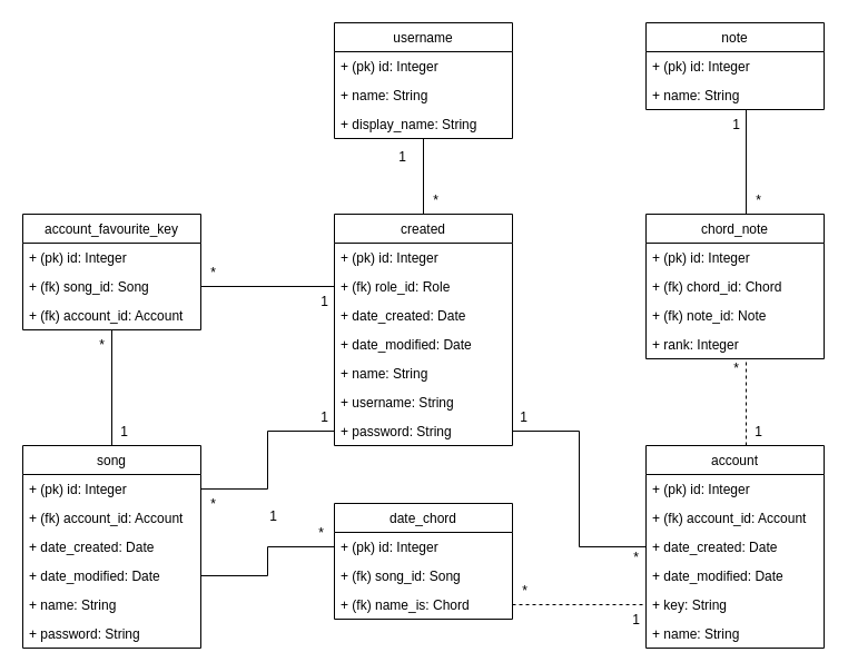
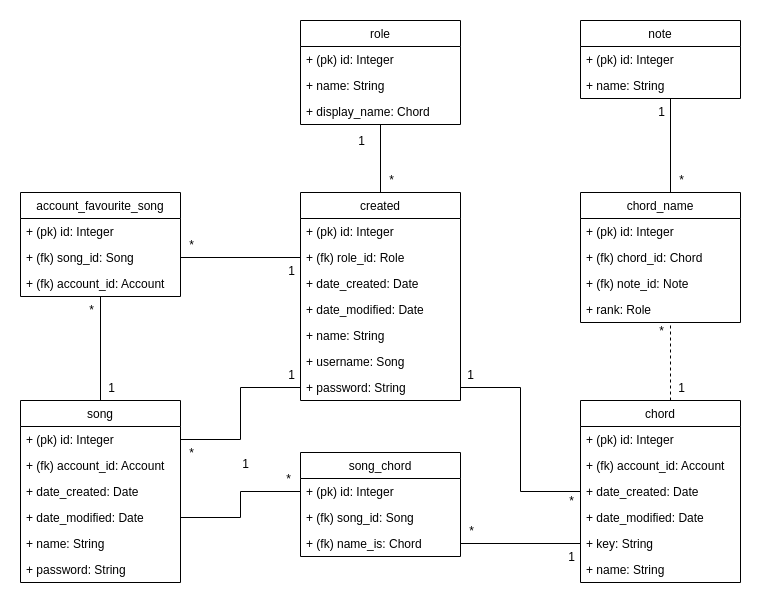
  <mxCell id="0" />
  <mxCell id="1" parent="0" />
  <mxCell id="2" value="" style="edgeStyle=orthogonalEdgeStyle;rounded=0;orthogonalLoop=1;jettySize=auto;html=1;endArrow=none;endFill=0;" parent="1" source="5" target="13" edge="1"><mxGeometry relative="1" as="geometry" /></mxCell>
  <mxCell id="3" value="1" style="text;html=1;resizable=0;points=[];align=center;verticalAlign=middle;labelBackgroundColor=#ffffff;" parent="2" vertex="1" connectable="0"><mxGeometry x="0.735" y="-3" relative="1" as="geometry"><mxPoint x="-23" y="7" as="offset" /></mxGeometry></mxCell>
  <mxCell id="4" value="*" style="text;html=1;resizable=0;points=[];align=center;verticalAlign=middle;labelBackgroundColor=#ffffff;" parent="2" vertex="1" connectable="0"><mxGeometry x="-0.541" y="-3" relative="1" as="geometry"><mxPoint x="7" y="3" as="offset" /></mxGeometry></mxCell>
  <mxCell id="5" value="created" style="swimlane;fontStyle=0;childLayout=stackLayout;horizontal=1;startSize=26;fillColor=none;horizontalStack=0;resizeParent=1;resizeParentMax=0;resizeLast=0;collapsible=1;marginBottom=0;" parent="1" vertex="1"><mxGeometry x="300" y="192" width="160" height="208" as="geometry"><mxRectangle x="270" y="35" width="70" height="26" as="alternateBounds" /></mxGeometry></mxCell>
  <mxCell id="6" value="+ (pk) id: Integer&#10;" style="text;strokeColor=none;fillColor=none;align=left;verticalAlign=top;spacingLeft=4;spacingRight=4;overflow=hidden;rotatable=0;points=[[0,0.5],[1,0.5]];portConstraint=eastwest;" parent="5" vertex="1"><mxGeometry y="26" width="160" height="26" as="geometry" /></mxCell>
  <mxCell id="7" value="+ (fk) role_id: Role" style="text;strokeColor=none;fillColor=none;align=left;verticalAlign=top;spacingLeft=4;spacingRight=4;overflow=hidden;rotatable=0;points=[[0,0.5],[1,0.5]];portConstraint=eastwest;" parent="5" vertex="1"><mxGeometry y="52" width="160" height="26" as="geometry" /></mxCell>
  <mxCell id="8" value="+ date_created: Date" style="text;strokeColor=none;fillColor=none;align=left;verticalAlign=top;spacingLeft=4;spacingRight=4;overflow=hidden;rotatable=0;points=[[0,0.5],[1,0.5]];portConstraint=eastwest;" parent="5" vertex="1"><mxGeometry y="78" width="160" height="26" as="geometry" /></mxCell>
  <mxCell id="9" value="+ date_modified: Date" style="text;strokeColor=none;fillColor=none;align=left;verticalAlign=top;spacingLeft=4;spacingRight=4;overflow=hidden;rotatable=0;points=[[0,0.5],[1,0.5]];portConstraint=eastwest;" parent="5" vertex="1"><mxGeometry y="104" width="160" height="26" as="geometry" /></mxCell>
  <mxCell id="10" value="+ name: String" style="text;strokeColor=none;fillColor=none;align=left;verticalAlign=top;spacingLeft=4;spacingRight=4;overflow=hidden;rotatable=0;points=[[0,0.5],[1,0.5]];portConstraint=eastwest;" parent="5" vertex="1"><mxGeometry y="130" width="160" height="26" as="geometry" /></mxCell>
- <mxCell id="11" value="+ username: String" style="text;strokeColor=none;fillColor=none;align=left;verticalAlign=top;spacingLeft=4;spacingRight=4;overflow=hidden;rotatable=0;points=[[0,0.5],[1,0.5]];portConstraint=eastwest;" parent="5" vertex="1"><mxGeometry y="156" width="160" height="26" as="geometry" /></mxCell>
+ <mxCell id="11" value="+ username: Song" style="text;strokeColor=none;fillColor=none;align=left;verticalAlign=top;spacingLeft=4;spacingRight=4;overflow=hidden;rotatable=0;points=[[0,0.5],[1,0.5]];portConstraint=eastwest;" parent="5" vertex="1"><mxGeometry y="156" width="160" height="26" as="geometry" /></mxCell>
  <mxCell id="12" value="+ password: String" style="text;strokeColor=none;fillColor=none;align=left;verticalAlign=top;spacingLeft=4;spacingRight=4;overflow=hidden;rotatable=0;points=[[0,0.5],[1,0.5]];portConstraint=eastwest;" parent="5" vertex="1"><mxGeometry y="182" width="160" height="26" as="geometry" /></mxCell>
- <mxCell id="13" value="username" style="swimlane;fontStyle=0;childLayout=stackLayout;horizontal=1;startSize=26;fillColor=none;horizontalStack=0;resizeParent=1;resizeParentMax=0;resizeLast=0;collapsible=1;marginBottom=0;" parent="1" vertex="1"><mxGeometry x="300" y="20" width="160" height="104" as="geometry"><mxRectangle x="270" y="35" width="70" height="26" as="alternateBounds" /></mxGeometry></mxCell>
+ <mxCell id="13" value="role" style="swimlane;fontStyle=0;childLayout=stackLayout;horizontal=1;startSize=26;fillColor=none;horizontalStack=0;resizeParent=1;resizeParentMax=0;resizeLast=0;collapsible=1;marginBottom=0;" parent="1" vertex="1"><mxGeometry x="300" y="20" width="160" height="104" as="geometry"><mxRectangle x="270" y="35" width="70" height="26" as="alternateBounds" /></mxGeometry></mxCell>
  <mxCell id="14" value="+ (pk) id: Integer&#10;" style="text;strokeColor=none;fillColor=none;align=left;verticalAlign=top;spacingLeft=4;spacingRight=4;overflow=hidden;rotatable=0;points=[[0,0.5],[1,0.5]];portConstraint=eastwest;" parent="13" vertex="1"><mxGeometry y="26" width="160" height="26" as="geometry" /></mxCell>
  <mxCell id="15" value="+ name: String" style="text;strokeColor=none;fillColor=none;align=left;verticalAlign=top;spacingLeft=4;spacingRight=4;overflow=hidden;rotatable=0;points=[[0,0.5],[1,0.5]];portConstraint=eastwest;" parent="13" vertex="1"><mxGeometry y="52" width="160" height="26" as="geometry" /></mxCell>
- <mxCell id="16" value="+ display_name: String" style="text;strokeColor=none;fillColor=none;align=left;verticalAlign=top;spacingLeft=4;spacingRight=4;overflow=hidden;rotatable=0;points=[[0,0.5],[1,0.5]];portConstraint=eastwest;" parent="13" vertex="1"><mxGeometry y="78" width="160" height="26" as="geometry" /></mxCell>
+ <mxCell id="16" value="+ display_name: Chord" style="text;strokeColor=none;fillColor=none;align=left;verticalAlign=top;spacingLeft=4;spacingRight=4;overflow=hidden;rotatable=0;points=[[0,0.5],[1,0.5]];portConstraint=eastwest;" parent="13" vertex="1"><mxGeometry y="78" width="160" height="26" as="geometry" /></mxCell>
  <mxCell id="17" value="note" style="swimlane;fontStyle=0;childLayout=stackLayout;horizontal=1;startSize=26;fillColor=none;horizontalStack=0;resizeParent=1;resizeParentMax=0;resizeLast=0;collapsible=1;marginBottom=0;" parent="1" vertex="1"><mxGeometry x="580" y="20" width="160" height="78" as="geometry"><mxRectangle x="270" y="35" width="70" height="26" as="alternateBounds" /></mxGeometry></mxCell>
  <mxCell id="18" value="+ (pk) id: Integer&#10;" style="text;strokeColor=none;fillColor=none;align=left;verticalAlign=top;spacingLeft=4;spacingRight=4;overflow=hidden;rotatable=0;points=[[0,0.5],[1,0.5]];portConstraint=eastwest;" parent="17" vertex="1"><mxGeometry y="26" width="160" height="26" as="geometry" /></mxCell>
  <mxCell id="19" value="+ name: String" style="text;strokeColor=none;fillColor=none;align=left;verticalAlign=top;spacingLeft=4;spacingRight=4;overflow=hidden;rotatable=0;points=[[0,0.5],[1,0.5]];portConstraint=eastwest;" parent="17" vertex="1"><mxGeometry y="52" width="160" height="26" as="geometry" /></mxCell>
  <mxCell id="20" value="" style="edgeStyle=orthogonalEdgeStyle;rounded=0;orthogonalLoop=1;jettySize=auto;html=1;endArrow=none;endFill=0;dashed=1;" parent="1" source="23" target="33" edge="1"><mxGeometry relative="1" as="geometry"><Array as="points"><mxPoint x="670" y="360" /><mxPoint x="670" y="360" /></Array></mxGeometry></mxCell>
  <mxCell id="21" value="1" style="text;html=1;resizable=0;points=[];align=center;verticalAlign=middle;labelBackgroundColor=#ffffff;" parent="20" vertex="1" connectable="0"><mxGeometry x="0.015" y="-26" relative="1" as="geometry"><mxPoint x="-16" y="27" as="offset" /></mxGeometry></mxCell>
  <mxCell id="22" value="*" style="text;html=1;resizable=0;points=[];align=center;verticalAlign=middle;labelBackgroundColor=#ffffff;" parent="20" vertex="1" connectable="0"><mxGeometry x="0.815" y="2" relative="1" as="geometry"><mxPoint x="-8" y="1" as="offset" /></mxGeometry></mxCell>
- <mxCell id="23" value="account" style="swimlane;fontStyle=0;childLayout=stackLayout;horizontal=1;startSize=26;fillColor=none;horizontalStack=0;resizeParent=1;resizeParentMax=0;resizeLast=0;collapsible=1;marginBottom=0;" parent="1" vertex="1"><mxGeometry x="580" y="400" width="160" height="182" as="geometry"><mxRectangle x="270" y="35" width="70" height="26" as="alternateBounds" /></mxGeometry></mxCell>
+ <mxCell id="23" value="chord" style="swimlane;fontStyle=0;childLayout=stackLayout;horizontal=1;startSize=26;fillColor=none;horizontalStack=0;resizeParent=1;resizeParentMax=0;resizeLast=0;collapsible=1;marginBottom=0;" parent="1" vertex="1"><mxGeometry x="580" y="400" width="160" height="182" as="geometry"><mxRectangle x="270" y="35" width="70" height="26" as="alternateBounds" /></mxGeometry></mxCell>
  <mxCell id="24" value="+ (pk) id: Integer&#10;" style="text;strokeColor=none;fillColor=none;align=left;verticalAlign=top;spacingLeft=4;spacingRight=4;overflow=hidden;rotatable=0;points=[[0,0.5],[1,0.5]];portConstraint=eastwest;" parent="23" vertex="1"><mxGeometry y="26" width="160" height="26" as="geometry" /></mxCell>
  <mxCell id="25" value="+ (fk) account_id: Account" style="text;strokeColor=none;fillColor=none;align=left;verticalAlign=top;spacingLeft=4;spacingRight=4;overflow=hidden;rotatable=0;points=[[0,0.5],[1,0.5]];portConstraint=eastwest;" parent="23" vertex="1"><mxGeometry y="52" width="160" height="26" as="geometry" /></mxCell>
  <mxCell id="26" value="+ date_created: Date" style="text;strokeColor=none;fillColor=none;align=left;verticalAlign=top;spacingLeft=4;spacingRight=4;overflow=hidden;rotatable=0;points=[[0,0.5],[1,0.5]];portConstraint=eastwest;" parent="23" vertex="1"><mxGeometry y="78" width="160" height="26" as="geometry" /></mxCell>
  <mxCell id="27" value="+ date_modified: Date" style="text;strokeColor=none;fillColor=none;align=left;verticalAlign=top;spacingLeft=4;spacingRight=4;overflow=hidden;rotatable=0;points=[[0,0.5],[1,0.5]];portConstraint=eastwest;" parent="23" vertex="1"><mxGeometry y="104" width="160" height="26" as="geometry" /></mxCell>
  <mxCell id="28" value="+ key: String" style="text;strokeColor=none;fillColor=none;align=left;verticalAlign=top;spacingLeft=4;spacingRight=4;overflow=hidden;rotatable=0;points=[[0,0.5],[1,0.5]];portConstraint=eastwest;" parent="23" vertex="1"><mxGeometry y="130" width="160" height="26" as="geometry" /></mxCell>
  <mxCell id="29" value="+ name: String" style="text;strokeColor=none;fillColor=none;align=left;verticalAlign=top;spacingLeft=4;spacingRight=4;overflow=hidden;rotatable=0;points=[[0,0.5],[1,0.5]];portConstraint=eastwest;" parent="23" vertex="1"><mxGeometry y="156" width="160" height="26" as="geometry" /></mxCell>
  <mxCell id="30" style="edgeStyle=orthogonalEdgeStyle;rounded=0;orthogonalLoop=1;jettySize=auto;html=1;endArrow=none;endFill=0;" parent="1" source="33" edge="1"><mxGeometry relative="1" as="geometry"><mxPoint x="682" y="98" as="targetPoint" /><Array as="points"><mxPoint x="670" y="98" /></Array></mxGeometry></mxCell>
  <mxCell id="31" value="*" style="text;html=1;resizable=0;points=[];align=center;verticalAlign=middle;labelBackgroundColor=#ffffff;" parent="30" vertex="1" connectable="0"><mxGeometry x="-0.66" y="-1" relative="1" as="geometry"><mxPoint x="9" y="5.5" as="offset" /></mxGeometry></mxCell>
  <mxCell id="32" value="&lt;div&gt;1&lt;/div&gt;" style="text;html=1;resizable=0;points=[];align=center;verticalAlign=middle;labelBackgroundColor=#ffffff;" parent="30" vertex="1" connectable="0"><mxGeometry x="0.683" relative="1" as="geometry"><mxPoint x="-10" y="8" as="offset" /></mxGeometry></mxCell>
- <mxCell id="33" value="chord_note" style="swimlane;fontStyle=0;childLayout=stackLayout;horizontal=1;startSize=26;fillColor=none;horizontalStack=0;resizeParent=1;resizeParentMax=0;resizeLast=0;collapsible=1;marginBottom=0;" parent="1" vertex="1"><mxGeometry x="580" y="192" width="160" height="130" as="geometry"><mxRectangle x="270" y="35" width="70" height="26" as="alternateBounds" /></mxGeometry></mxCell>
+ <mxCell id="33" value="chord_name" style="swimlane;fontStyle=0;childLayout=stackLayout;horizontal=1;startSize=26;fillColor=none;horizontalStack=0;resizeParent=1;resizeParentMax=0;resizeLast=0;collapsible=1;marginBottom=0;" parent="1" vertex="1"><mxGeometry x="580" y="192" width="160" height="130" as="geometry"><mxRectangle x="270" y="35" width="70" height="26" as="alternateBounds" /></mxGeometry></mxCell>
  <mxCell id="34" value="+ (pk) id: Integer&#10;" style="text;strokeColor=none;fillColor=none;align=left;verticalAlign=top;spacingLeft=4;spacingRight=4;overflow=hidden;rotatable=0;points=[[0,0.5],[1,0.5]];portConstraint=eastwest;" parent="33" vertex="1"><mxGeometry y="26" width="160" height="26" as="geometry" /></mxCell>
  <mxCell id="35" value="+ (fk) chord_id: Chord" style="text;strokeColor=none;fillColor=none;align=left;verticalAlign=top;spacingLeft=4;spacingRight=4;overflow=hidden;rotatable=0;points=[[0,0.5],[1,0.5]];portConstraint=eastwest;" parent="33" vertex="1"><mxGeometry y="52" width="160" height="26" as="geometry" /></mxCell>
  <mxCell id="36" value="+ (fk) note_id: Note" style="text;strokeColor=none;fillColor=none;align=left;verticalAlign=top;spacingLeft=4;spacingRight=4;overflow=hidden;rotatable=0;points=[[0,0.5],[1,0.5]];portConstraint=eastwest;" parent="33" vertex="1"><mxGeometry y="78" width="160" height="26" as="geometry" /></mxCell>
- <mxCell id="37" value="+ rank: Integer" style="text;strokeColor=none;fillColor=none;align=left;verticalAlign=top;spacingLeft=4;spacingRight=4;overflow=hidden;rotatable=0;points=[[0,0.5],[1,0.5]];portConstraint=eastwest;" parent="33" vertex="1"><mxGeometry y="104" width="160" height="26" as="geometry" /></mxCell>
+ <mxCell id="37" value="+ rank: Role" style="text;strokeColor=none;fillColor=none;align=left;verticalAlign=top;spacingLeft=4;spacingRight=4;overflow=hidden;rotatable=0;points=[[0,0.5],[1,0.5]];portConstraint=eastwest;" parent="33" vertex="1"><mxGeometry y="104" width="160" height="26" as="geometry" /></mxCell>
  <mxCell id="38" style="edgeStyle=orthogonalEdgeStyle;rounded=0;orthogonalLoop=1;jettySize=auto;html=1;entryX=0;entryY=0.5;entryDx=0;entryDy=0;endArrow=none;endFill=0;" parent="1" source="12" target="26" edge="1"><mxGeometry relative="1" as="geometry" /></mxCell>
  <mxCell id="39" value="1" style="text;html=1;resizable=0;points=[];align=center;verticalAlign=middle;labelBackgroundColor=#ffffff;" parent="38" vertex="1" connectable="0"><mxGeometry x="-0.91" y="-2" relative="1" as="geometry"><mxPoint x="-1" y="-15" as="offset" /></mxGeometry></mxCell>
  <mxCell id="40" value="*" style="text;html=1;resizable=0;points=[];align=center;verticalAlign=middle;labelBackgroundColor=#ffffff;" parent="38" vertex="1" connectable="0"><mxGeometry x="0.875" y="2" relative="1" as="geometry"><mxPoint x="4" y="11" as="offset" /></mxGeometry></mxCell>
  <mxCell id="41" value="" style="edgeStyle=orthogonalEdgeStyle;rounded=0;orthogonalLoop=1;jettySize=auto;html=1;endArrow=none;endFill=0;" parent="1" source="44" target="51" edge="1"><mxGeometry relative="1" as="geometry" /></mxCell>
  <mxCell id="42" value="*" style="text;html=1;resizable=0;points=[];align=center;verticalAlign=middle;labelBackgroundColor=#ffffff;" parent="41" vertex="1" connectable="0"><mxGeometry x="0.808" y="2" relative="1" as="geometry"><mxPoint x="-8" y="3" as="offset" /></mxGeometry></mxCell>
  <mxCell id="43" value="1" style="text;html=1;resizable=0;points=[];align=center;verticalAlign=middle;labelBackgroundColor=#ffffff;" parent="41" vertex="1" connectable="0"><mxGeometry x="-0.673" relative="1" as="geometry"><mxPoint x="10" y="4" as="offset" /></mxGeometry></mxCell>
  <mxCell id="44" value="song" style="swimlane;fontStyle=0;childLayout=stackLayout;horizontal=1;startSize=26;fillColor=none;horizontalStack=0;resizeParent=1;resizeParentMax=0;resizeLast=0;collapsible=1;marginBottom=0;" parent="1" vertex="1"><mxGeometry x="20" y="400" width="160" height="182" as="geometry"><mxRectangle x="270" y="35" width="70" height="26" as="alternateBounds" /></mxGeometry></mxCell>
  <mxCell id="45" value="+ (pk) id: Integer&#10;" style="text;strokeColor=none;fillColor=none;align=left;verticalAlign=top;spacingLeft=4;spacingRight=4;overflow=hidden;rotatable=0;points=[[0,0.5],[1,0.5]];portConstraint=eastwest;" parent="44" vertex="1"><mxGeometry y="26" width="160" height="26" as="geometry" /></mxCell>
  <mxCell id="46" value="+ (fk) account_id: Account" style="text;strokeColor=none;fillColor=none;align=left;verticalAlign=top;spacingLeft=4;spacingRight=4;overflow=hidden;rotatable=0;points=[[0,0.5],[1,0.5]];portConstraint=eastwest;" vertex="1" parent="44"><mxGeometry y="52" width="160" height="26" as="geometry" /></mxCell>
  <mxCell id="47" value="+ date_created: Date" style="text;strokeColor=none;fillColor=none;align=left;verticalAlign=top;spacingLeft=4;spacingRight=4;overflow=hidden;rotatable=0;points=[[0,0.5],[1,0.5]];portConstraint=eastwest;" parent="44" vertex="1"><mxGeometry y="78" width="160" height="26" as="geometry" /></mxCell>
  <mxCell id="48" value="+ date_modified: Date" style="text;strokeColor=none;fillColor=none;align=left;verticalAlign=top;spacingLeft=4;spacingRight=4;overflow=hidden;rotatable=0;points=[[0,0.5],[1,0.5]];portConstraint=eastwest;" parent="44" vertex="1"><mxGeometry y="104" width="160" height="26" as="geometry" /></mxCell>
  <mxCell id="49" value="+ name: String" style="text;strokeColor=none;fillColor=none;align=left;verticalAlign=top;spacingLeft=4;spacingRight=4;overflow=hidden;rotatable=0;points=[[0,0.5],[1,0.5]];portConstraint=eastwest;" parent="44" vertex="1"><mxGeometry y="130" width="160" height="26" as="geometry" /></mxCell>
  <mxCell id="50" value="+ password: String" style="text;strokeColor=none;fillColor=none;align=left;verticalAlign=top;spacingLeft=4;spacingRight=4;overflow=hidden;rotatable=0;points=[[0,0.5],[1,0.5]];portConstraint=eastwest;" parent="44" vertex="1"><mxGeometry y="156" width="160" height="26" as="geometry" /></mxCell>
- <mxCell id="51" value="account_favourite_key" style="swimlane;fontStyle=0;childLayout=stackLayout;horizontal=1;startSize=26;fillColor=none;horizontalStack=0;resizeParent=1;resizeParentMax=0;resizeLast=0;collapsible=1;marginBottom=0;" parent="1" vertex="1"><mxGeometry x="20" y="192" width="160" height="104" as="geometry"><mxRectangle x="270" y="35" width="70" height="26" as="alternateBounds" /></mxGeometry></mxCell>
+ <mxCell id="51" value="account_favourite_song" style="swimlane;fontStyle=0;childLayout=stackLayout;horizontal=1;startSize=26;fillColor=none;horizontalStack=0;resizeParent=1;resizeParentMax=0;resizeLast=0;collapsible=1;marginBottom=0;" parent="1" vertex="1"><mxGeometry x="20" y="192" width="160" height="104" as="geometry"><mxRectangle x="270" y="35" width="70" height="26" as="alternateBounds" /></mxGeometry></mxCell>
  <mxCell id="52" value="+ (pk) id: Integer&#10;" style="text;strokeColor=none;fillColor=none;align=left;verticalAlign=top;spacingLeft=4;spacingRight=4;overflow=hidden;rotatable=0;points=[[0,0.5],[1,0.5]];portConstraint=eastwest;" parent="51" vertex="1"><mxGeometry y="26" width="160" height="26" as="geometry" /></mxCell>
  <mxCell id="53" value="+ (fk) song_id: Song" style="text;strokeColor=none;fillColor=none;align=left;verticalAlign=top;spacingLeft=4;spacingRight=4;overflow=hidden;rotatable=0;points=[[0,0.5],[1,0.5]];portConstraint=eastwest;" parent="51" vertex="1"><mxGeometry y="52" width="160" height="26" as="geometry" /></mxCell>
  <mxCell id="54" value="+ (fk) account_id: Account" style="text;strokeColor=none;fillColor=none;align=left;verticalAlign=top;spacingLeft=4;spacingRight=4;overflow=hidden;rotatable=0;points=[[0,0.5],[1,0.5]];portConstraint=eastwest;" parent="51" vertex="1"><mxGeometry y="78" width="160" height="26" as="geometry" /></mxCell>
- <mxCell id="55" value="date_chord" style="swimlane;fontStyle=0;childLayout=stackLayout;horizontal=1;startSize=26;fillColor=none;horizontalStack=0;resizeParent=1;resizeParentMax=0;resizeLast=0;collapsible=1;marginBottom=0;" parent="1" vertex="1"><mxGeometry x="300" y="452" width="160" height="104" as="geometry"><mxRectangle x="270" y="35" width="70" height="26" as="alternateBounds" /></mxGeometry></mxCell>
+ <mxCell id="55" value="song_chord" style="swimlane;fontStyle=0;childLayout=stackLayout;horizontal=1;startSize=26;fillColor=none;horizontalStack=0;resizeParent=1;resizeParentMax=0;resizeLast=0;collapsible=1;marginBottom=0;" parent="1" vertex="1"><mxGeometry x="300" y="452" width="160" height="104" as="geometry"><mxRectangle x="270" y="35" width="70" height="26" as="alternateBounds" /></mxGeometry></mxCell>
  <mxCell id="56" value="+ (pk) id: Integer&#10;" style="text;strokeColor=none;fillColor=none;align=left;verticalAlign=top;spacingLeft=4;spacingRight=4;overflow=hidden;rotatable=0;points=[[0,0.5],[1,0.5]];portConstraint=eastwest;" parent="55" vertex="1"><mxGeometry y="26" width="160" height="26" as="geometry" /></mxCell>
  <mxCell id="57" value="+ (fk) song_id: Song" style="text;strokeColor=none;fillColor=none;align=left;verticalAlign=top;spacingLeft=4;spacingRight=4;overflow=hidden;rotatable=0;points=[[0,0.5],[1,0.5]];portConstraint=eastwest;" parent="55" vertex="1"><mxGeometry y="52" width="160" height="26" as="geometry" /></mxCell>
  <mxCell id="58" value="+ (fk) name_is: Chord" style="text;strokeColor=none;fillColor=none;align=left;verticalAlign=top;spacingLeft=4;spacingRight=4;overflow=hidden;rotatable=0;points=[[0,0.5],[1,0.5]];portConstraint=eastwest;" parent="55" vertex="1"><mxGeometry y="78" width="160" height="26" as="geometry" /></mxCell>
  <mxCell id="59" style="edgeStyle=orthogonalEdgeStyle;rounded=0;orthogonalLoop=1;jettySize=auto;html=1;entryX=0;entryY=0.5;entryDx=0;entryDy=0;endArrow=none;endFill=0;" parent="1" source="48" target="56" edge="1"><mxGeometry relative="1" as="geometry" /></mxCell>
  <mxCell id="60" value="*" style="text;html=1;resizable=0;points=[];align=center;verticalAlign=middle;labelBackgroundColor=#ffffff;" parent="59" vertex="1" connectable="0"><mxGeometry x="0.733" relative="1" as="geometry"><mxPoint x="6" y="-13" as="offset" /></mxGeometry></mxCell>
  <mxCell id="61" value="1" style="text;html=1;resizable=0;points=[];align=center;verticalAlign=middle;labelBackgroundColor=#ffffff;" parent="59" vertex="1" connectable="0"><mxGeometry x="-0.002" y="-54" relative="1" as="geometry"><mxPoint x="-50" y="-41" as="offset" /></mxGeometry></mxCell>
- <mxCell id="62" style="edgeStyle=orthogonalEdgeStyle;rounded=0;orthogonalLoop=1;jettySize=auto;html=1;entryX=0;entryY=0.5;entryDx=0;entryDy=0;endArrow=none;endFill=0;dashed=1;" parent="1" source="58" target="28" edge="1"><mxGeometry relative="1" as="geometry" /></mxCell>
+ <mxCell id="62" style="edgeStyle=orthogonalEdgeStyle;rounded=0;orthogonalLoop=1;jettySize=auto;html=1;entryX=0;entryY=0.5;entryDx=0;entryDy=0;endArrow=none;endFill=0;" parent="1" source="58" target="28" edge="1"><mxGeometry relative="1" as="geometry" /></mxCell>
  <mxCell id="63" value="1" style="text;html=1;resizable=0;points=[];align=center;verticalAlign=middle;labelBackgroundColor=#ffffff;" parent="62" vertex="1" connectable="0"><mxGeometry x="0.76" y="1" relative="1" as="geometry"><mxPoint x="4.5" y="14" as="offset" /></mxGeometry></mxCell>
  <mxCell id="64" value="*" style="text;html=1;resizable=0;points=[];align=center;verticalAlign=middle;labelBackgroundColor=#ffffff;" parent="62" vertex="1" connectable="0"><mxGeometry x="-0.002" y="-46" relative="1" as="geometry"><mxPoint x="-50" y="-59" as="offset" /></mxGeometry></mxCell>
  <mxCell id="65" style="edgeStyle=orthogonalEdgeStyle;rounded=0;orthogonalLoop=1;jettySize=auto;html=1;entryX=0;entryY=0.5;entryDx=0;entryDy=0;endArrow=none;endFill=0;" parent="1" source="53" target="7" edge="1"><mxGeometry relative="1" as="geometry" /></mxCell>
  <mxCell id="66" value="*" style="text;html=1;resizable=0;points=[];align=center;verticalAlign=middle;labelBackgroundColor=#ffffff;" parent="65" vertex="1" connectable="0"><mxGeometry x="-0.667" y="-1" relative="1" as="geometry"><mxPoint x="-10" y="-14" as="offset" /></mxGeometry></mxCell>
  <mxCell id="67" value="1" style="text;html=1;resizable=0;points=[];align=center;verticalAlign=middle;labelBackgroundColor=#ffffff;" parent="65" vertex="1" connectable="0"><mxGeometry x="0.817" y="-1" relative="1" as="geometry"><mxPoint x="1" y="12" as="offset" /></mxGeometry></mxCell>
  <mxCell id="68" style="edgeStyle=orthogonalEdgeStyle;rounded=0;orthogonalLoop=1;jettySize=auto;html=1;entryX=0;entryY=0.5;entryDx=0;entryDy=0;endArrow=none;endFill=0;" edge="1" parent="1" source="45" target="12"><mxGeometry relative="1" as="geometry" /></mxCell>
  <mxCell id="69" value="1" style="text;html=1;resizable=0;points=[];align=center;verticalAlign=middle;labelBackgroundColor=#ffffff;" vertex="1" connectable="0" parent="68"><mxGeometry x="0.849" relative="1" as="geometry"><mxPoint x="3" y="-13" as="offset" /></mxGeometry></mxCell>
  <mxCell id="70" value="*" style="text;html=1;resizable=0;points=[];align=center;verticalAlign=middle;labelBackgroundColor=#ffffff;" vertex="1" connectable="0" parent="68"><mxGeometry x="-0.849" y="3" relative="1" as="geometry"><mxPoint x="-3" y="16" as="offset" /></mxGeometry></mxCell>
